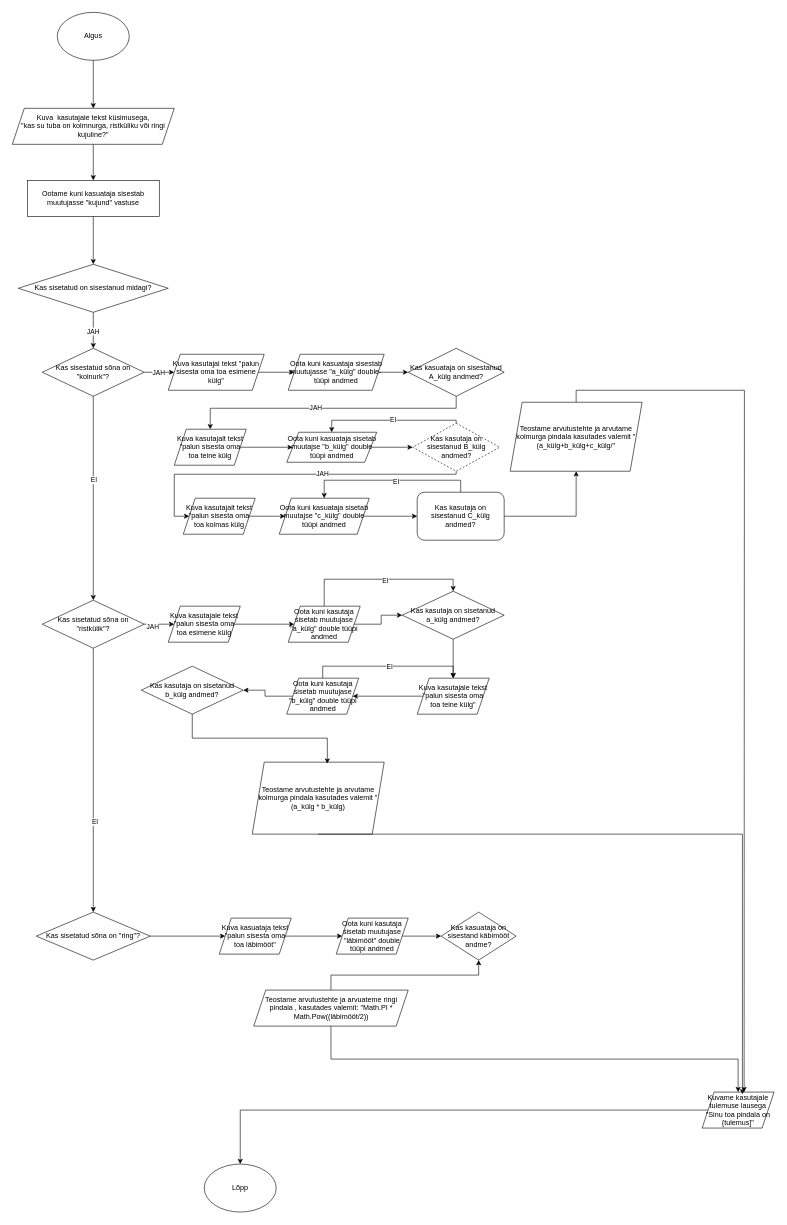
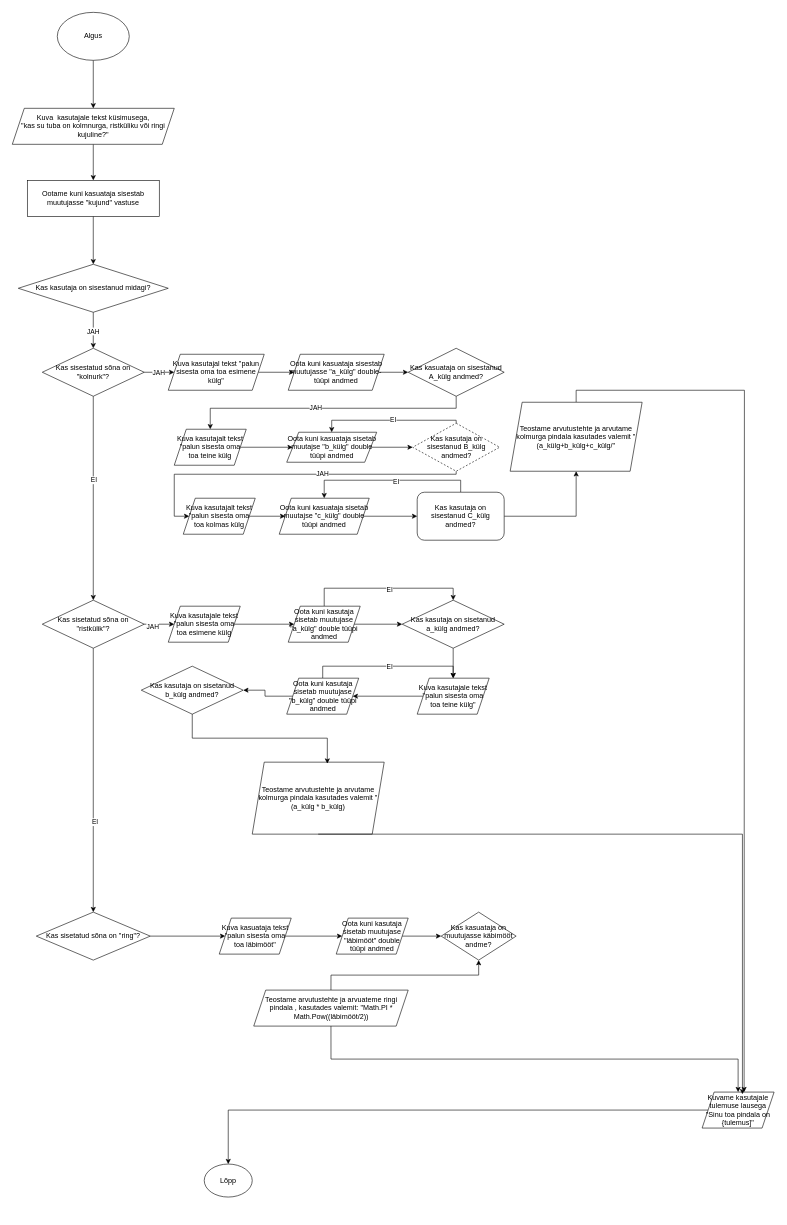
  <mxCell id="0" />
  <mxCell id="1" parent="0" />
  <mxCell id="2" value="" style="edgeStyle=orthogonalEdgeStyle;rounded=0;orthogonalLoop=1;jettySize=auto;html=1;" edge="1" parent="1" source="3" target="5"><mxGeometry relative="1" as="geometry" /></mxCell>
  <mxCell id="3" value="Algus" style="ellipse;whiteSpace=wrap;html=1;" vertex="1" parent="1"><mxGeometry x="95" y="20" width="120" height="80" as="geometry" /></mxCell>
  <mxCell id="4" value="" style="edgeStyle=orthogonalEdgeStyle;rounded=0;orthogonalLoop=1;jettySize=auto;html=1;" edge="1" parent="1" source="5" target="7"><mxGeometry relative="1" as="geometry" /></mxCell>
  <mxCell id="5" value="Kuva&amp;nbsp; kasutajale tekst küsimusega,&lt;div&gt;&quot;kas su tuba on kolmnurga, ristküliku või ringi kujuline?&quot;&lt;/div&gt;" style="shape=parallelogram;perimeter=parallelogramPerimeter;whiteSpace=wrap;html=1;fixedSize=1;" vertex="1" parent="1"><mxGeometry x="20" y="180" width="270" height="60" as="geometry" /></mxCell>
  <mxCell id="6" value="" style="edgeStyle=orthogonalEdgeStyle;rounded=0;orthogonalLoop=1;jettySize=auto;html=1;" edge="1" parent="1" source="7" target="11"><mxGeometry relative="1" as="geometry" /></mxCell>
  <mxCell id="7" value="Ootame kuni kasuataja sisestab muutujasse &quot;kujund&quot; vastuse" style="rounded=0;whiteSpace=wrap;html=1;" vertex="1" parent="1"><mxGeometry x="45" y="300" width="220" height="60" as="geometry" /></mxCell>
  <mxCell id="8" style="edgeStyle=orthogonalEdgeStyle;rounded=0;orthogonalLoop=1;jettySize=auto;html=1;exitX=0.5;exitY=1;exitDx=0;exitDy=0;" edge="1" parent="1" source="5" target="5"><mxGeometry relative="1" as="geometry" /></mxCell>
  <mxCell id="9" value="" style="edgeStyle=orthogonalEdgeStyle;rounded=0;orthogonalLoop=1;jettySize=auto;html=1;" edge="1" parent="1" source="11" target="16"><mxGeometry relative="1" as="geometry" /></mxCell>
  <mxCell id="10" value="JAH" style="edgeLabel;html=1;align=center;verticalAlign=middle;resizable=0;points=[];" vertex="1" connectable="0" parent="9"><mxGeometry x="0.022" y="-1" relative="1" as="geometry"><mxPoint as="offset" /></mxGeometry></mxCell>
- <mxCell id="11" value="Kas sisetatud on sisestanud midagi?" style="rhombus;whiteSpace=wrap;html=1;" vertex="1" parent="1"><mxGeometry x="30" y="440" width="250" height="80" as="geometry" /></mxCell>
+ <mxCell id="11" value="Kas kasutaja on sisestanud midagi?" style="rhombus;whiteSpace=wrap;html=1;" vertex="1" parent="1"><mxGeometry x="30" y="440" width="250" height="80" as="geometry" /></mxCell>
  <mxCell id="12" value="" style="edgeStyle=orthogonalEdgeStyle;rounded=0;orthogonalLoop=1;jettySize=auto;html=1;" edge="1" parent="1" source="16" target="21"><mxGeometry relative="1" as="geometry" /></mxCell>
  <mxCell id="13" value="EI" style="edgeLabel;html=1;align=center;verticalAlign=middle;resizable=0;points=[];" vertex="1" connectable="0" parent="12"><mxGeometry x="-0.181" relative="1" as="geometry"><mxPoint as="offset" /></mxGeometry></mxCell>
  <mxCell id="14" value="" style="edgeStyle=orthogonalEdgeStyle;rounded=0;orthogonalLoop=1;jettySize=auto;html=1;" edge="1" parent="1" source="16" target="23"><mxGeometry relative="1" as="geometry" /></mxCell>
  <mxCell id="15" value="JAH" style="edgeLabel;html=1;align=center;verticalAlign=middle;resizable=0;points=[];" vertex="1" connectable="0" parent="14"><mxGeometry x="-0.067" relative="1" as="geometry"><mxPoint as="offset" /></mxGeometry></mxCell>
  <mxCell id="16" value="Kas sisestatud sõna on &quot;kolnurk&quot;?" style="rhombus;whiteSpace=wrap;html=1;" vertex="1" parent="1"><mxGeometry x="70" y="580" width="170" height="80" as="geometry" /></mxCell>
  <mxCell id="17" value="" style="edgeStyle=orthogonalEdgeStyle;rounded=0;orthogonalLoop=1;jettySize=auto;html=1;" edge="1" parent="1" source="21" target="50"><mxGeometry relative="1" as="geometry" /></mxCell>
  <mxCell id="18" value="JAH" style="edgeLabel;html=1;align=center;verticalAlign=middle;resizable=0;points=[];" vertex="1" connectable="0" parent="17"><mxGeometry x="-0.472" y="-3" relative="1" as="geometry"><mxPoint as="offset" /></mxGeometry></mxCell>
  <mxCell id="19" style="edgeStyle=orthogonalEdgeStyle;rounded=0;orthogonalLoop=1;jettySize=auto;html=1;" edge="1" parent="1" source="21" target="75"><mxGeometry relative="1" as="geometry" /></mxCell>
  <mxCell id="20" value="EI" style="edgeLabel;html=1;align=center;verticalAlign=middle;resizable=0;points=[];" vertex="1" connectable="0" parent="19"><mxGeometry x="0.315" y="2" relative="1" as="geometry"><mxPoint as="offset" /></mxGeometry></mxCell>
  <mxCell id="21" value="Kas sisetatud sõna on &quot;ristkülik&quot;?" style="rhombus;whiteSpace=wrap;html=1;" vertex="1" parent="1"><mxGeometry x="70" y="1000" width="170" height="80" as="geometry" /></mxCell>
  <mxCell id="22" value="" style="edgeStyle=orthogonalEdgeStyle;rounded=0;orthogonalLoop=1;jettySize=auto;html=1;" edge="1" parent="1" source="23" target="25"><mxGeometry relative="1" as="geometry" /></mxCell>
  <mxCell id="23" value="Kuva kasutajal tekst &quot;palun sisesta oma toa esimene külg&quot;" style="shape=parallelogram;perimeter=parallelogramPerimeter;whiteSpace=wrap;html=1;fixedSize=1;" vertex="1" parent="1"><mxGeometry x="280" y="590" width="160" height="60" as="geometry" /></mxCell>
  <mxCell id="24" value="" style="edgeStyle=orthogonalEdgeStyle;rounded=0;orthogonalLoop=1;jettySize=auto;html=1;" edge="1" parent="1" source="25" target="28"><mxGeometry relative="1" as="geometry" /></mxCell>
  <mxCell id="25" value="Oota kuni kasuataja sisestab muutujasse &quot;a_külg&quot; double-tüüpi andmed" style="shape=parallelogram;perimeter=parallelogramPerimeter;whiteSpace=wrap;html=1;fixedSize=1;" vertex="1" parent="1"><mxGeometry x="480" y="590" width="160" height="60" as="geometry" /></mxCell>
  <mxCell id="26" style="edgeStyle=orthogonalEdgeStyle;rounded=0;orthogonalLoop=1;jettySize=auto;html=1;entryX=0.5;entryY=0;entryDx=0;entryDy=0;" edge="1" parent="1" source="28" target="33"><mxGeometry relative="1" as="geometry"><Array as="points"><mxPoint x="760" y="680" /><mxPoint x="350" y="680" /></Array></mxGeometry></mxCell>
  <mxCell id="27" value="JAH" style="edgeLabel;html=1;align=center;verticalAlign=middle;resizable=0;points=[];" vertex="1" connectable="0" parent="26"><mxGeometry x="0.096" y="-2" relative="1" as="geometry"><mxPoint as="offset" /></mxGeometry></mxCell>
  <mxCell id="28" value="Kas kasuataja on sisestanud A_külg andmed?" style="rhombus;whiteSpace=wrap;html=1;" vertex="1" parent="1"><mxGeometry x="680" y="580" width="160" height="80" as="geometry" /></mxCell>
  <mxCell id="29" style="edgeStyle=orthogonalEdgeStyle;rounded=0;orthogonalLoop=1;jettySize=auto;html=1;exitX=0.5;exitY=0;exitDx=0;exitDy=0;" edge="1" parent="1" source="30"><mxGeometry relative="1" as="geometry"><mxPoint x="1240" y="1820" as="targetPoint" /></mxGeometry></mxCell>
  <mxCell id="30" value="Teostame arvutustehte ja arvutame kolmurga pindala kasutades valemit &quot;(a_külg+b_külg+c_külg/&quot;" style="shape=parallelogram;perimeter=parallelogramPerimeter;whiteSpace=wrap;html=1;fixedSize=1;" vertex="1" parent="1"><mxGeometry x="850" y="670" width="220" height="115" as="geometry" /></mxCell>
  <mxCell id="31" style="edgeStyle=orthogonalEdgeStyle;rounded=0;orthogonalLoop=1;jettySize=auto;html=1;exitX=0.5;exitY=1;exitDx=0;exitDy=0;" edge="1" parent="1" source="30" target="30"><mxGeometry relative="1" as="geometry" /></mxCell>
  <mxCell id="32" value="" style="edgeStyle=orthogonalEdgeStyle;rounded=0;orthogonalLoop=1;jettySize=auto;html=1;" edge="1" source="33" target="35" parent="1"><mxGeometry relative="1" as="geometry" /></mxCell>
  <mxCell id="33" value="Kuva kasutajalt tekst &quot;palun sisesta oma toa teine külg" style="shape=parallelogram;perimeter=parallelogramPerimeter;whiteSpace=wrap;html=1;fixedSize=1;" vertex="1" parent="1"><mxGeometry x="290" y="715" width="120" height="60" as="geometry" /></mxCell>
  <mxCell id="34" value="" style="edgeStyle=orthogonalEdgeStyle;rounded=0;orthogonalLoop=1;jettySize=auto;html=1;" edge="1" source="35" target="40" parent="1"><mxGeometry relative="1" as="geometry" /></mxCell>
  <mxCell id="35" value="Oota kuni kasuataja sisetab muutajse &quot;b_külg&quot; double tüüpi andmed" style="shape=parallelogram;perimeter=parallelogramPerimeter;whiteSpace=wrap;html=1;fixedSize=1;" vertex="1" parent="1"><mxGeometry x="477.5" y="720" width="150" height="50" as="geometry" /></mxCell>
  <mxCell id="36" style="edgeStyle=orthogonalEdgeStyle;rounded=0;orthogonalLoop=1;jettySize=auto;html=1;" edge="1" parent="1" source="40" target="42"><mxGeometry relative="1" as="geometry"><Array as="points"><mxPoint x="760" y="790" /><mxPoint x="290" y="790" /><mxPoint x="290" y="860" /></Array></mxGeometry></mxCell>
  <mxCell id="37" value="JAH" style="edgeLabel;html=1;align=center;verticalAlign=middle;resizable=0;points=[];" vertex="1" connectable="0" parent="36"><mxGeometry x="-0.198" y="-2" relative="1" as="geometry"><mxPoint as="offset" /></mxGeometry></mxCell>
  <mxCell id="38" style="edgeStyle=orthogonalEdgeStyle;rounded=0;orthogonalLoop=1;jettySize=auto;html=1;exitX=0.5;exitY=0;exitDx=0;exitDy=0;entryX=0.5;entryY=0;entryDx=0;entryDy=0;" edge="1" parent="1" source="40" target="35"><mxGeometry relative="1" as="geometry"><Array as="points"><mxPoint x="760" y="700" /><mxPoint x="552" y="700" /></Array></mxGeometry></mxCell>
  <mxCell id="39" value="EI" style="edgeLabel;html=1;align=center;verticalAlign=middle;resizable=0;points=[];" vertex="1" connectable="0" parent="38"><mxGeometry x="-0.045" y="-1" relative="1" as="geometry"><mxPoint as="offset" /></mxGeometry></mxCell>
  <mxCell id="40" value="Kas kasutaja on sisestanud B_külg andmed?" style="rhombus;whiteSpace=wrap;html=1;dashed=1;" vertex="1" parent="1"><mxGeometry x="687.5" y="705" width="145" height="80" as="geometry" /></mxCell>
  <mxCell id="41" value="" style="edgeStyle=orthogonalEdgeStyle;rounded=0;orthogonalLoop=1;jettySize=auto;html=1;" edge="1" source="42" target="44" parent="1"><mxGeometry relative="1" as="geometry" /></mxCell>
  <mxCell id="42" value="Kuva kasutajalt tekst &quot;palun sisesta oma toa kolmas külg" style="shape=parallelogram;perimeter=parallelogramPerimeter;whiteSpace=wrap;html=1;fixedSize=1;" vertex="1" parent="1"><mxGeometry x="305" y="830" width="120" height="60" as="geometry" /></mxCell>
  <mxCell id="43" value="" style="edgeStyle=orthogonalEdgeStyle;rounded=0;orthogonalLoop=1;jettySize=auto;html=1;" edge="1" source="44" target="48" parent="1"><mxGeometry relative="1" as="geometry" /></mxCell>
  <mxCell id="44" value="Oota kuni kasuataja sisetab muutajse &quot;c_külg&quot; double tüüpi andmed" style="shape=parallelogram;perimeter=parallelogramPerimeter;whiteSpace=wrap;html=1;fixedSize=1;" vertex="1" parent="1"><mxGeometry x="465" y="830" width="150" height="60" as="geometry" /></mxCell>
  <mxCell id="45" style="edgeStyle=orthogonalEdgeStyle;rounded=0;orthogonalLoop=1;jettySize=auto;html=1;exitX=1;exitY=0.5;exitDx=0;exitDy=0;" edge="1" parent="1" source="48" target="30"><mxGeometry relative="1" as="geometry" /></mxCell>
  <mxCell id="46" style="edgeStyle=orthogonalEdgeStyle;rounded=0;orthogonalLoop=1;jettySize=auto;html=1;exitX=0.5;exitY=0;exitDx=0;exitDy=0;entryX=0.5;entryY=0;entryDx=0;entryDy=0;" edge="1" parent="1" source="48" target="44"><mxGeometry relative="1" as="geometry" /></mxCell>
  <mxCell id="47" value="EI" style="edgeLabel;html=1;align=center;verticalAlign=middle;resizable=0;points=[];" vertex="1" connectable="0" parent="46"><mxGeometry x="-0.078" y="1" relative="1" as="geometry"><mxPoint as="offset" /></mxGeometry></mxCell>
  <mxCell id="48" value="Kas kasutaja on sisestanud C_külg andmed?" style="whiteSpace=wrap;html=1;rounded=1;" vertex="1" parent="1"><mxGeometry x="695" y="820" width="145" height="80" as="geometry" /></mxCell>
  <mxCell id="49" value="" style="edgeStyle=orthogonalEdgeStyle;rounded=0;orthogonalLoop=1;jettySize=auto;html=1;" edge="1" parent="1" source="50" target="54"><mxGeometry relative="1" as="geometry" /></mxCell>
  <mxCell id="50" value="Kuva kasutajale tekst &quot;palun sisesta oma toa esimene külg" style="shape=parallelogram;perimeter=parallelogramPerimeter;whiteSpace=wrap;html=1;fixedSize=1;" vertex="1" parent="1"><mxGeometry x="280" y="1010" width="120" height="60" as="geometry" /></mxCell>
  <mxCell id="51" value="" style="edgeStyle=orthogonalEdgeStyle;rounded=0;orthogonalLoop=1;jettySize=auto;html=1;" edge="1" parent="1" source="54" target="56"><mxGeometry relative="1" as="geometry" /></mxCell>
  <mxCell id="52" style="edgeStyle=orthogonalEdgeStyle;rounded=0;orthogonalLoop=1;jettySize=auto;html=1;exitX=0.5;exitY=0;exitDx=0;exitDy=0;entryX=0.5;entryY=0;entryDx=0;entryDy=0;" edge="1" parent="1" source="54" target="56"><mxGeometry relative="1" as="geometry" /></mxCell>
  <mxCell id="53" value="EI" style="edgeLabel;html=1;align=center;verticalAlign=middle;resizable=0;points=[];" vertex="1" connectable="0" parent="52"><mxGeometry x="0.044" y="-1" relative="1" as="geometry"><mxPoint as="offset" /></mxGeometry></mxCell>
  <mxCell id="54" value="Oota kuni kasutaja sisetab muutujase &quot;a_külg&quot; double tüüpi andmed" style="shape=parallelogram;perimeter=parallelogramPerimeter;whiteSpace=wrap;html=1;fixedSize=1;" vertex="1" parent="1"><mxGeometry x="480" y="1010" width="120" height="60" as="geometry" /></mxCell>
  <mxCell id="55" value="" style="edgeStyle=orthogonalEdgeStyle;rounded=0;orthogonalLoop=1;jettySize=auto;html=1;" edge="1" parent="1" source="56" target="58"><mxGeometry relative="1" as="geometry" /></mxCell>
- <mxCell id="56" value="Kas kasutaja on sisetanud a_külg andmed?" style="rhombus;whiteSpace=wrap;html=1;" vertex="1" parent="1"><mxGeometry x="670" y="985" width="170" height="80" as="geometry" /></mxCell>
+ <mxCell id="56" value="Kas kasutaja on sisetanud a_külg andmed?" style="rhombus;whiteSpace=wrap;html=1;" vertex="1" parent="1"><mxGeometry x="670" y="1000" width="170" height="80" as="geometry" /></mxCell>
  <mxCell id="57" value="" style="edgeStyle=orthogonalEdgeStyle;rounded=0;orthogonalLoop=1;jettySize=auto;html=1;" edge="1" parent="1" source="58" target="62"><mxGeometry relative="1" as="geometry" /></mxCell>
  <mxCell id="58" value="Kuva kasutajale tekst &quot;palun sisesta oma toa teine külg&quot;" style="shape=parallelogram;perimeter=parallelogramPerimeter;whiteSpace=wrap;html=1;fixedSize=1;" vertex="1" parent="1"><mxGeometry x="695" y="1130" width="120" height="60" as="geometry" /></mxCell>
  <mxCell id="59" value="" style="edgeStyle=orthogonalEdgeStyle;rounded=0;orthogonalLoop=1;jettySize=auto;html=1;" edge="1" parent="1" source="62" target="63"><mxGeometry relative="1" as="geometry" /></mxCell>
  <mxCell id="60" style="edgeStyle=orthogonalEdgeStyle;rounded=0;orthogonalLoop=1;jettySize=auto;html=1;exitX=0.5;exitY=0;exitDx=0;exitDy=0;entryX=0.5;entryY=0;entryDx=0;entryDy=0;" edge="1" parent="1" source="62" target="58"><mxGeometry relative="1" as="geometry" /></mxCell>
  <mxCell id="61" value="EI" style="edgeLabel;html=1;align=center;verticalAlign=middle;resizable=0;points=[];" vertex="1" connectable="0" parent="60"><mxGeometry x="0.017" relative="1" as="geometry"><mxPoint as="offset" /></mxGeometry></mxCell>
  <mxCell id="62" value="Oota kuni kasutaja sisetab muutujase &quot;b_külg&quot; double tüüpi andmed" style="shape=parallelogram;perimeter=parallelogramPerimeter;whiteSpace=wrap;html=1;fixedSize=1;" vertex="1" parent="1"><mxGeometry x="477.5" y="1130" width="120" height="60" as="geometry" /></mxCell>
  <mxCell id="63" value="Kas kasutaja on sisetanud b_külg andmed?" style="rhombus;whiteSpace=wrap;html=1;" vertex="1" parent="1"><mxGeometry x="235" y="1110" width="170" height="80" as="geometry" /></mxCell>
  <mxCell id="64" style="edgeStyle=orthogonalEdgeStyle;rounded=0;orthogonalLoop=1;jettySize=auto;html=1;exitX=0.5;exitY=1;exitDx=0;exitDy=0;" edge="1" parent="1"><mxGeometry relative="1" as="geometry"><mxPoint x="970" y="795" as="sourcePoint" /><mxPoint x="970" y="795" as="targetPoint" /></mxGeometry></mxCell>
  <mxCell id="65" style="edgeStyle=orthogonalEdgeStyle;rounded=0;orthogonalLoop=1;jettySize=auto;html=1;exitX=0.5;exitY=1;exitDx=0;exitDy=0;" edge="1" parent="1"><mxGeometry relative="1" as="geometry"><mxPoint x="980" y="805" as="sourcePoint" /><mxPoint x="980" y="805" as="targetPoint" /></mxGeometry></mxCell>
  <mxCell id="66" style="edgeStyle=orthogonalEdgeStyle;rounded=0;orthogonalLoop=1;jettySize=auto;html=1;exitX=0.5;exitY=1;exitDx=0;exitDy=0;" edge="1" parent="1"><mxGeometry relative="1" as="geometry"><mxPoint x="990" y="815" as="sourcePoint" /><mxPoint x="990" y="815" as="targetPoint" /></mxGeometry></mxCell>
  <mxCell id="67" style="edgeStyle=orthogonalEdgeStyle;rounded=0;orthogonalLoop=1;jettySize=auto;html=1;exitX=0.5;exitY=1;exitDx=0;exitDy=0;" edge="1" parent="1"><mxGeometry relative="1" as="geometry"><mxPoint x="1000" y="825" as="sourcePoint" /><mxPoint x="1000" y="825" as="targetPoint" /></mxGeometry></mxCell>
  <mxCell id="68" value="Teostame arvutustehte ja arvutame kolmurga pindala kasutades valemit &quot;(a_külg * b_külg)" style="shape=parallelogram;perimeter=parallelogramPerimeter;whiteSpace=wrap;html=1;fixedSize=1;" vertex="1" parent="1"><mxGeometry x="420" y="1270" width="220" height="120" as="geometry" /></mxCell>
  <mxCell id="69" style="edgeStyle=orthogonalEdgeStyle;rounded=0;orthogonalLoop=1;jettySize=auto;html=1;exitX=0.5;exitY=1;exitDx=0;exitDy=0;" edge="1" source="68" target="68" parent="1"><mxGeometry relative="1" as="geometry" /></mxCell>
  <mxCell id="70" style="edgeStyle=orthogonalEdgeStyle;rounded=0;orthogonalLoop=1;jettySize=auto;html=1;exitX=0.5;exitY=1;exitDx=0;exitDy=0;" edge="1" parent="1"><mxGeometry relative="1" as="geometry"><mxPoint x="980" y="805" as="sourcePoint" /><mxPoint x="980" y="805" as="targetPoint" /></mxGeometry></mxCell>
  <mxCell id="71" style="edgeStyle=orthogonalEdgeStyle;rounded=0;orthogonalLoop=1;jettySize=auto;html=1;exitX=0.5;exitY=1;exitDx=0;exitDy=0;" edge="1" parent="1"><mxGeometry relative="1" as="geometry"><mxPoint x="990" y="815" as="sourcePoint" /><mxPoint x="990" y="815" as="targetPoint" /></mxGeometry></mxCell>
  <mxCell id="72" style="edgeStyle=orthogonalEdgeStyle;rounded=0;orthogonalLoop=1;jettySize=auto;html=1;exitX=0.5;exitY=1;exitDx=0;exitDy=0;" edge="1" parent="1"><mxGeometry relative="1" as="geometry"><mxPoint x="1000" y="825" as="sourcePoint" /><mxPoint x="1000" y="825" as="targetPoint" /></mxGeometry></mxCell>
  <mxCell id="73" style="edgeStyle=orthogonalEdgeStyle;rounded=0;orthogonalLoop=1;jettySize=auto;html=1;exitX=0.5;exitY=1;exitDx=0;exitDy=0;entryX=0.569;entryY=0.02;entryDx=0;entryDy=0;entryPerimeter=0;" edge="1" parent="1" source="63" target="68"><mxGeometry relative="1" as="geometry" /></mxCell>
  <mxCell id="74" value="" style="edgeStyle=orthogonalEdgeStyle;rounded=0;orthogonalLoop=1;jettySize=auto;html=1;" edge="1" parent="1" source="75" target="77"><mxGeometry relative="1" as="geometry" /></mxCell>
  <mxCell id="75" value="Kas sisetatud sõna on &quot;ring&quot;?" style="rhombus;whiteSpace=wrap;html=1;" vertex="1" parent="1"><mxGeometry x="60" y="1520" width="190" height="80" as="geometry" /></mxCell>
  <mxCell id="76" value="" style="edgeStyle=orthogonalEdgeStyle;rounded=0;orthogonalLoop=1;jettySize=auto;html=1;" edge="1" parent="1" source="77" target="79"><mxGeometry relative="1" as="geometry" /></mxCell>
  <mxCell id="77" value="Kuva kasuataja tekst &quot;palun sisesta oma toa läbimööt&quot;" style="shape=parallelogram;perimeter=parallelogramPerimeter;whiteSpace=wrap;html=1;fixedSize=1;" vertex="1" parent="1"><mxGeometry x="365" y="1530" width="120" height="60" as="geometry" /></mxCell>
  <mxCell id="78" value="" style="edgeStyle=orthogonalEdgeStyle;rounded=0;orthogonalLoop=1;jettySize=auto;html=1;" edge="1" parent="1" source="79" target="81"><mxGeometry relative="1" as="geometry" /></mxCell>
  <mxCell id="79" value="Oota kuni kasutaja sisetab muutujase &quot;läbimööt&quot; double tüüpi andmed" style="shape=parallelogram;perimeter=parallelogramPerimeter;whiteSpace=wrap;html=1;fixedSize=1;" vertex="1" parent="1"><mxGeometry y="1530" width="120" height="60" as="geometry" x="560" /></mxCell>
  <mxCell id="80" style="edgeStyle=orthogonalEdgeStyle;rounded=0;orthogonalLoop=1;jettySize=auto;html=1;" edge="1" parent="1"><mxGeometry relative="1" as="geometry"><mxPoint x="750" y="1560" as="targetPoint" /><mxPoint x="750" y="1560" as="sourcePoint" /></mxGeometry></mxCell>
- <mxCell id="81" value="Kas kasuataja on sisestand käbimööt andme?" style="rhombus;whiteSpace=wrap;html=1;" vertex="1" parent="1"><mxGeometry x="735" y="1520" width="125" height="80" as="geometry" /></mxCell>
+ <mxCell id="81" value="Kas kasuataja on muutujasse käbimööt andme?" style="rhombus;whiteSpace=wrap;html=1;" vertex="1" parent="1"><mxGeometry x="735" y="1520" width="125" height="80" as="geometry" /></mxCell>
  <mxCell id="82" style="edgeStyle=orthogonalEdgeStyle;rounded=0;orthogonalLoop=1;jettySize=auto;html=1;exitX=0.5;exitY=0;exitDx=0;exitDy=0;entryX=0.5;entryY=1;entryDx=0;entryDy=0;" edge="1" parent="1" source="84" target="81"><mxGeometry relative="1" as="geometry" /></mxCell>
  <mxCell id="83" style="edgeStyle=orthogonalEdgeStyle;rounded=0;orthogonalLoop=1;jettySize=auto;html=1;exitX=0.5;exitY=1;exitDx=0;exitDy=0;entryX=0.5;entryY=0;entryDx=0;entryDy=0;" edge="1" parent="1" source="84" target="86"><mxGeometry relative="1" as="geometry" /></mxCell>
  <mxCell id="84" value="Teostame arvutustehte ja arvuateme ringi pindala , kasutades valemit: &quot;Math.PI * Math.Pow((läbimööt/2))" style="shape=parallelogram;perimeter=parallelogramPerimeter;whiteSpace=wrap;html=1;fixedSize=1;" vertex="1" parent="1"><mxGeometry x="422.5" y="1650" width="257.5" height="60" as="geometry" /></mxCell>
  <mxCell id="85" value="" style="edgeStyle=orthogonalEdgeStyle;rounded=0;orthogonalLoop=1;jettySize=auto;html=1;" edge="1" parent="1" source="86" target="87"><mxGeometry relative="1" as="geometry" /></mxCell>
  <mxCell id="86" value="Kuvame kasutajale tulemuse lausega &quot;Sinu toa pindala on {tulemus]&quot;" style="shape=parallelogram;perimeter=parallelogramPerimeter;whiteSpace=wrap;html=1;fixedSize=1;" vertex="1" parent="1"><mxGeometry x="1170" y="1820" width="120" height="60" as="geometry" /></mxCell>
- <mxCell id="87" value="Lõpp" style="ellipse;whiteSpace=wrap;html=1;" vertex="1" parent="1"><mxGeometry x="340" y="1940" width="120" height="80" as="geometry" /></mxCell>
+ <mxCell id="87" value="Lõpp" style="ellipse;whiteSpace=wrap;html=1;" vertex="1" parent="1"><mxGeometry x="340" y="1940" width="80" height="55" as="geometry" /></mxCell>
  <mxCell id="88" style="edgeStyle=orthogonalEdgeStyle;rounded=0;orthogonalLoop=1;jettySize=auto;html=1;exitX=0.5;exitY=1;exitDx=0;exitDy=0;entryX=0.56;entryY=0.06;entryDx=0;entryDy=0;entryPerimeter=0;" edge="1" parent="1" source="68" target="86"><mxGeometry relative="1" as="geometry"><Array as="points"><mxPoint x="1237" y="1390" /></Array></mxGeometry></mxCell>
